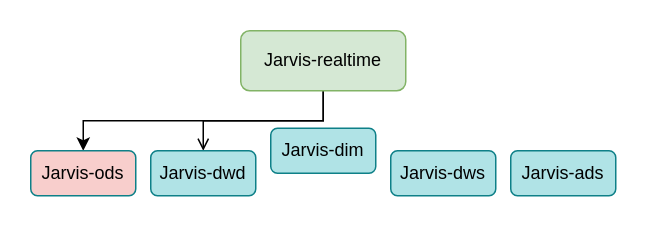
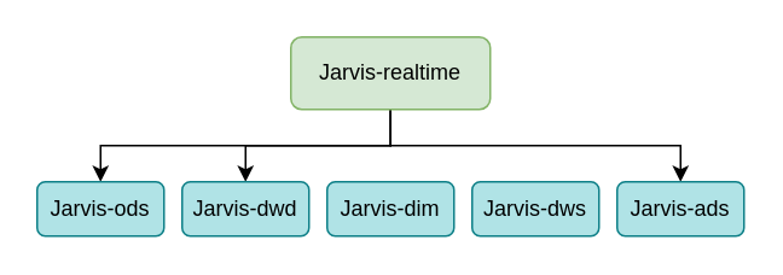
  <mxCell id="0" />
  <mxCell id="1" parent="0" />
  <mxCell id="2" style="edgeStyle=orthogonalEdgeStyle;rounded=0;orthogonalLoop=1;jettySize=auto;html=1;exitX=0.5;exitY=1;exitDx=0;exitDy=0;" edge="1" parent="1" source="5" target="6"><mxGeometry relative="1" as="geometry" /></mxCell>
- <mxCell id="3" style="edgeStyle=orthogonalEdgeStyle;rounded=0;orthogonalLoop=1;jettySize=auto;html=1;exitX=0.5;exitY=1;exitDx=0;exitDy=0;endArrow=open;" edge="1" parent="1" source="5" target="7"><mxGeometry relative="1" as="geometry" /></mxCell>
+ <mxCell id="3" style="edgeStyle=orthogonalEdgeStyle;rounded=0;orthogonalLoop=1;jettySize=auto;html=1;exitX=0.5;exitY=1;exitDx=0;exitDy=0;" edge="1" parent="1" source="5" target="7"><mxGeometry relative="1" as="geometry" /></mxCell>
+ <mxCell id="4" style="edgeStyle=orthogonalEdgeStyle;rounded=0;orthogonalLoop=1;jettySize=auto;html=1;exitX=0.5;exitY=1;exitDx=0;exitDy=0;entryX=0.5;entryY=0;entryDx=0;entryDy=0;" edge="1" parent="1" source="5" target="10"><mxGeometry relative="1" as="geometry" /></mxCell>
  <mxCell id="5" value="Jarvis-realtime" style="rounded=1;whiteSpace=wrap;html=1;fillColor=#d5e8d4;strokeColor=#82b366;" vertex="1" parent="1"><mxGeometry x="160" y="20" width="110" height="40" as="geometry" /></mxCell>
- <mxCell id="6" value="Jarvis-ods" style="rounded=1;whiteSpace=wrap;html=1;fillColor=#f8cecc;strokeColor=#0e8088;" vertex="1" parent="1"><mxGeometry x="20" y="100" width="70" height="30" as="geometry" /></mxCell>
+ <mxCell id="6" value="Jarvis-ods" style="rounded=1;whiteSpace=wrap;html=1;fillColor=#b0e3e6;strokeColor=#0e8088;" vertex="1" parent="1"><mxGeometry x="20" y="100" width="70" height="30" as="geometry" /></mxCell>
  <mxCell id="7" value="Jarvis-dwd" style="rounded=1;whiteSpace=wrap;html=1;fillColor=#b0e3e6;strokeColor=#0e8088;" vertex="1" parent="1"><mxGeometry x="100" y="100" width="70" height="30" as="geometry" /></mxCell>
- <mxCell id="8" value="Jarvis-dim" style="rounded=1;whiteSpace=wrap;html=1;fillColor=#b0e3e6;strokeColor=#0e8088;" vertex="1" parent="1"><mxGeometry x="180" y="85" width="70" height="30" as="geometry" /></mxCell>
+ <mxCell id="8" value="Jarvis-dim" style="rounded=1;whiteSpace=wrap;html=1;fillColor=#b0e3e6;strokeColor=#0e8088;" vertex="1" parent="1"><mxGeometry x="180" y="100" width="70" height="30" as="geometry" /></mxCell>
  <mxCell id="9" value="Jarvis-dws" style="rounded=1;whiteSpace=wrap;html=1;fillColor=#b0e3e6;strokeColor=#0e8088;" vertex="1" parent="1"><mxGeometry x="260" y="100" width="70" height="30" as="geometry" /></mxCell>
  <mxCell id="10" value="Jarvis-ads" style="rounded=1;whiteSpace=wrap;html=1;fillColor=#b0e3e6;strokeColor=#0e8088;" vertex="1" parent="1"><mxGeometry x="340" y="100" width="70" height="30" as="geometry" /></mxCell>
